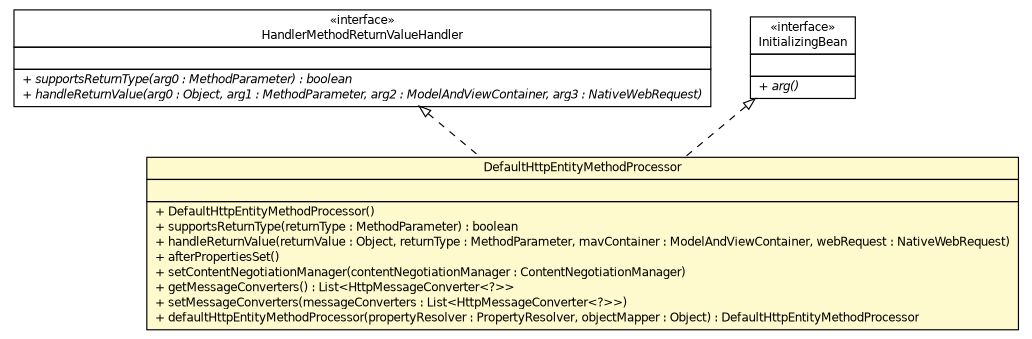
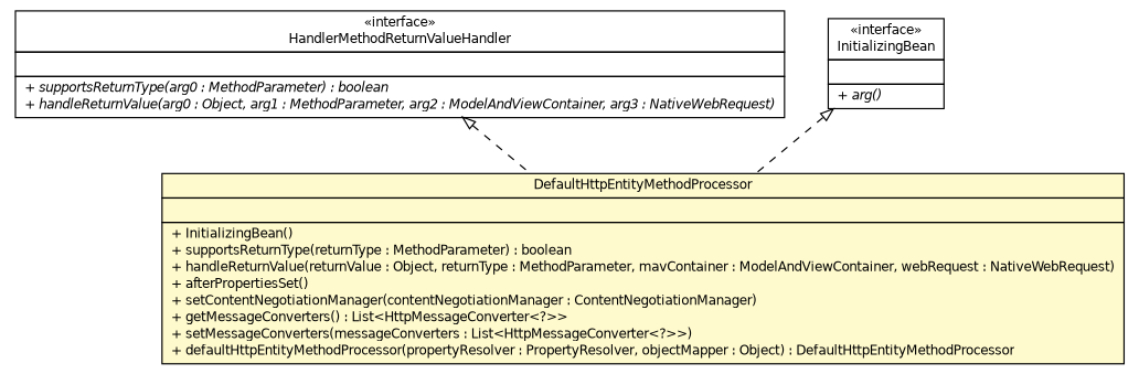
  digraph {
    fontname="DejaVu Sans"
    nodesep=0.25
    ranksep=0.5
    node [fontcolor=black fontname="DejaVu Sans" fontsize=10.0 shape=plaintext]
    edge [arrowtail=empty dir=back fontname="DejaVu Sans" fontsize=10 headport=p labelfontname=Helvetica labelfontsize=10 style=dashed tailport=p]
-   n1 [label=<<table title="com.yirendai.oss.lib.webmvc.internal.DefaultHttpEntityMethodProcessor" border="0" cellborder="1" cellspacing="0" cellpadding="2" port="p" bgcolor="lemonChiffon" href="./DefaultHttpEntityMethodProcessor.html"> 		<tr><td><table border="0" cellspacing="0" cellpadding="1"> <tr><td align="center" balign="center"> DefaultHttpEntityMethodProcessor </td></tr> 		</table></td></tr> 		<tr><td><table border="0" cellspacing="0" cellpadding="1"> <tr><td align="left" balign="left">  </td></tr> 		</table></td></tr> 		<tr><td><table border="0" cellspacing="0" cellpadding="1"> <tr><td align="left" balign="left"> + DefaultHttpEntityMethodProcessor() </td></tr> <tr><td align="left" balign="left"> + supportsReturnType(returnType : MethodParameter) : boolean </td></tr> <tr><td align="left" balign="left"> + handleReturnValue(returnValue : Object, returnType : MethodParameter, mavContainer : ModelAndViewContainer, webRequest : NativeWebRequest) </td></tr> <tr><td align="left" balign="left"> + afterPropertiesSet() </td></tr> <tr><td align="left" balign="left"> + setContentNegotiationManager(contentNegotiationManager : ContentNegotiationManager) </td></tr> <tr><td align="left" balign="left"> + getMessageConverters() : List&lt;HttpMessageConverter&lt;?&gt;&gt; </td></tr> <tr><td align="left" balign="left"> + setMessageConverters(messageConverters : List&lt;HttpMessageConverter&lt;?&gt;&gt;) </td></tr> <tr><td align="left" balign="left"> + defaultHttpEntityMethodProcessor(propertyResolver : PropertyResolver, objectMapper : Object) : DefaultHttpEntityMethodProcessor </td></tr> 		</table></td></tr> 		</table>>]
+   n1 [label=<<table title="com.yirendai.oss.lib.webmvc.internal.DefaultHttpEntityMethodProcessor" border="0" cellborder="1" cellspacing="0" cellpadding="2" port="p" bgcolor="lemonChiffon" href="./DefaultHttpEntityMethodProcessor.html"> 		<tr><td><table border="0" cellspacing="0" cellpadding="1"> <tr><td align="center" balign="center"> DefaultHttpEntityMethodProcessor </td></tr> 		</table></td></tr> 		<tr><td><table border="0" cellspacing="0" cellpadding="1"> <tr><td align="left" balign="left">  </td></tr> 		</table></td></tr> 		<tr><td><table border="0" cellspacing="0" cellpadding="1"> <tr><td align="left" balign="left"> + InitializingBean() </td></tr> <tr><td align="left" balign="left"> + supportsReturnType(returnType : MethodParameter) : boolean </td></tr> <tr><td align="left" balign="left"> + handleReturnValue(returnValue : Object, returnType : MethodParameter, mavContainer : ModelAndViewContainer, webRequest : NativeWebRequest) </td></tr> <tr><td align="left" balign="left"> + afterPropertiesSet() </td></tr> <tr><td align="left" balign="left"> + setContentNegotiationManager(contentNegotiationManager : ContentNegotiationManager) </td></tr> <tr><td align="left" balign="left"> + getMessageConverters() : List&lt;HttpMessageConverter&lt;?&gt;&gt; </td></tr> <tr><td align="left" balign="left"> + setMessageConverters(messageConverters : List&lt;HttpMessageConverter&lt;?&gt;&gt;) </td></tr> <tr><td align="left" balign="left"> + defaultHttpEntityMethodProcessor(propertyResolver : PropertyResolver, objectMapper : Object) : DefaultHttpEntityMethodProcessor </td></tr> 		</table></td></tr> 		</table>>]
    n2 [label=<<table title="org.springframework.web.method.support.HandlerMethodReturnValueHandler" border="0" cellborder="1" cellspacing="0" cellpadding="2" port="p" href="http://java.sun.com/j2se/1.4.2/docs/api/org/springframework/web/method/support/HandlerMethodReturnValueHandler.html"> 		<tr><td><table border="0" cellspacing="0" cellpadding="1"> <tr><td align="center" balign="center"> &#171;interface&#187; </td></tr> <tr><td align="center" balign="center"> HandlerMethodReturnValueHandler </td></tr> 		</table></td></tr> 		<tr><td><table border="0" cellspacing="0" cellpadding="1"> <tr><td align="left" balign="left">  </td></tr> 		</table></td></tr> 		<tr><td><table border="0" cellspacing="0" cellpadding="1"> <tr><td align="left" balign="left"><font face="Helvetica-Oblique" point-size="10.0"> + supportsReturnType(arg0 : MethodParameter) : boolean </font></td></tr> <tr><td align="left" balign="left"><font face="Helvetica-Oblique" point-size="10.0"> + handleReturnValue(arg0 : Object, arg1 : MethodParameter, arg2 : ModelAndViewContainer, arg3 : NativeWebRequest) </font></td></tr> 		</table></td></tr> 		</table>>]
    n3 [label=<<table title="org.springframework.beans.factory.InitializingBean" border="0" cellborder="1" cellspacing="0" cellpadding="2" port="p" href="http://java.sun.com/j2se/1.4.2/docs/api/org/springframework/beans/factory/InitializingBean.html"> 		<tr><td><table border="0" cellspacing="0" cellpadding="1"> <tr><td align="center" balign="center"> &#171;interface&#187; </td></tr> <tr><td align="center" balign="center"> InitializingBean </td></tr> 		</table></td></tr> 		<tr><td><table border="0" cellspacing="0" cellpadding="1"> <tr><td align="left" balign="left">  </td></tr> 		</table></td></tr> 		<tr><td><table border="0" cellspacing="0" cellpadding="1"> <tr><td align="left" balign="left"><font face="Helvetica-Oblique" point-size="10.0"> + arg() </font></td></tr> 		</table></td></tr> 		</table>>]
    n2 -> n1
    n3 -> n1
  }
